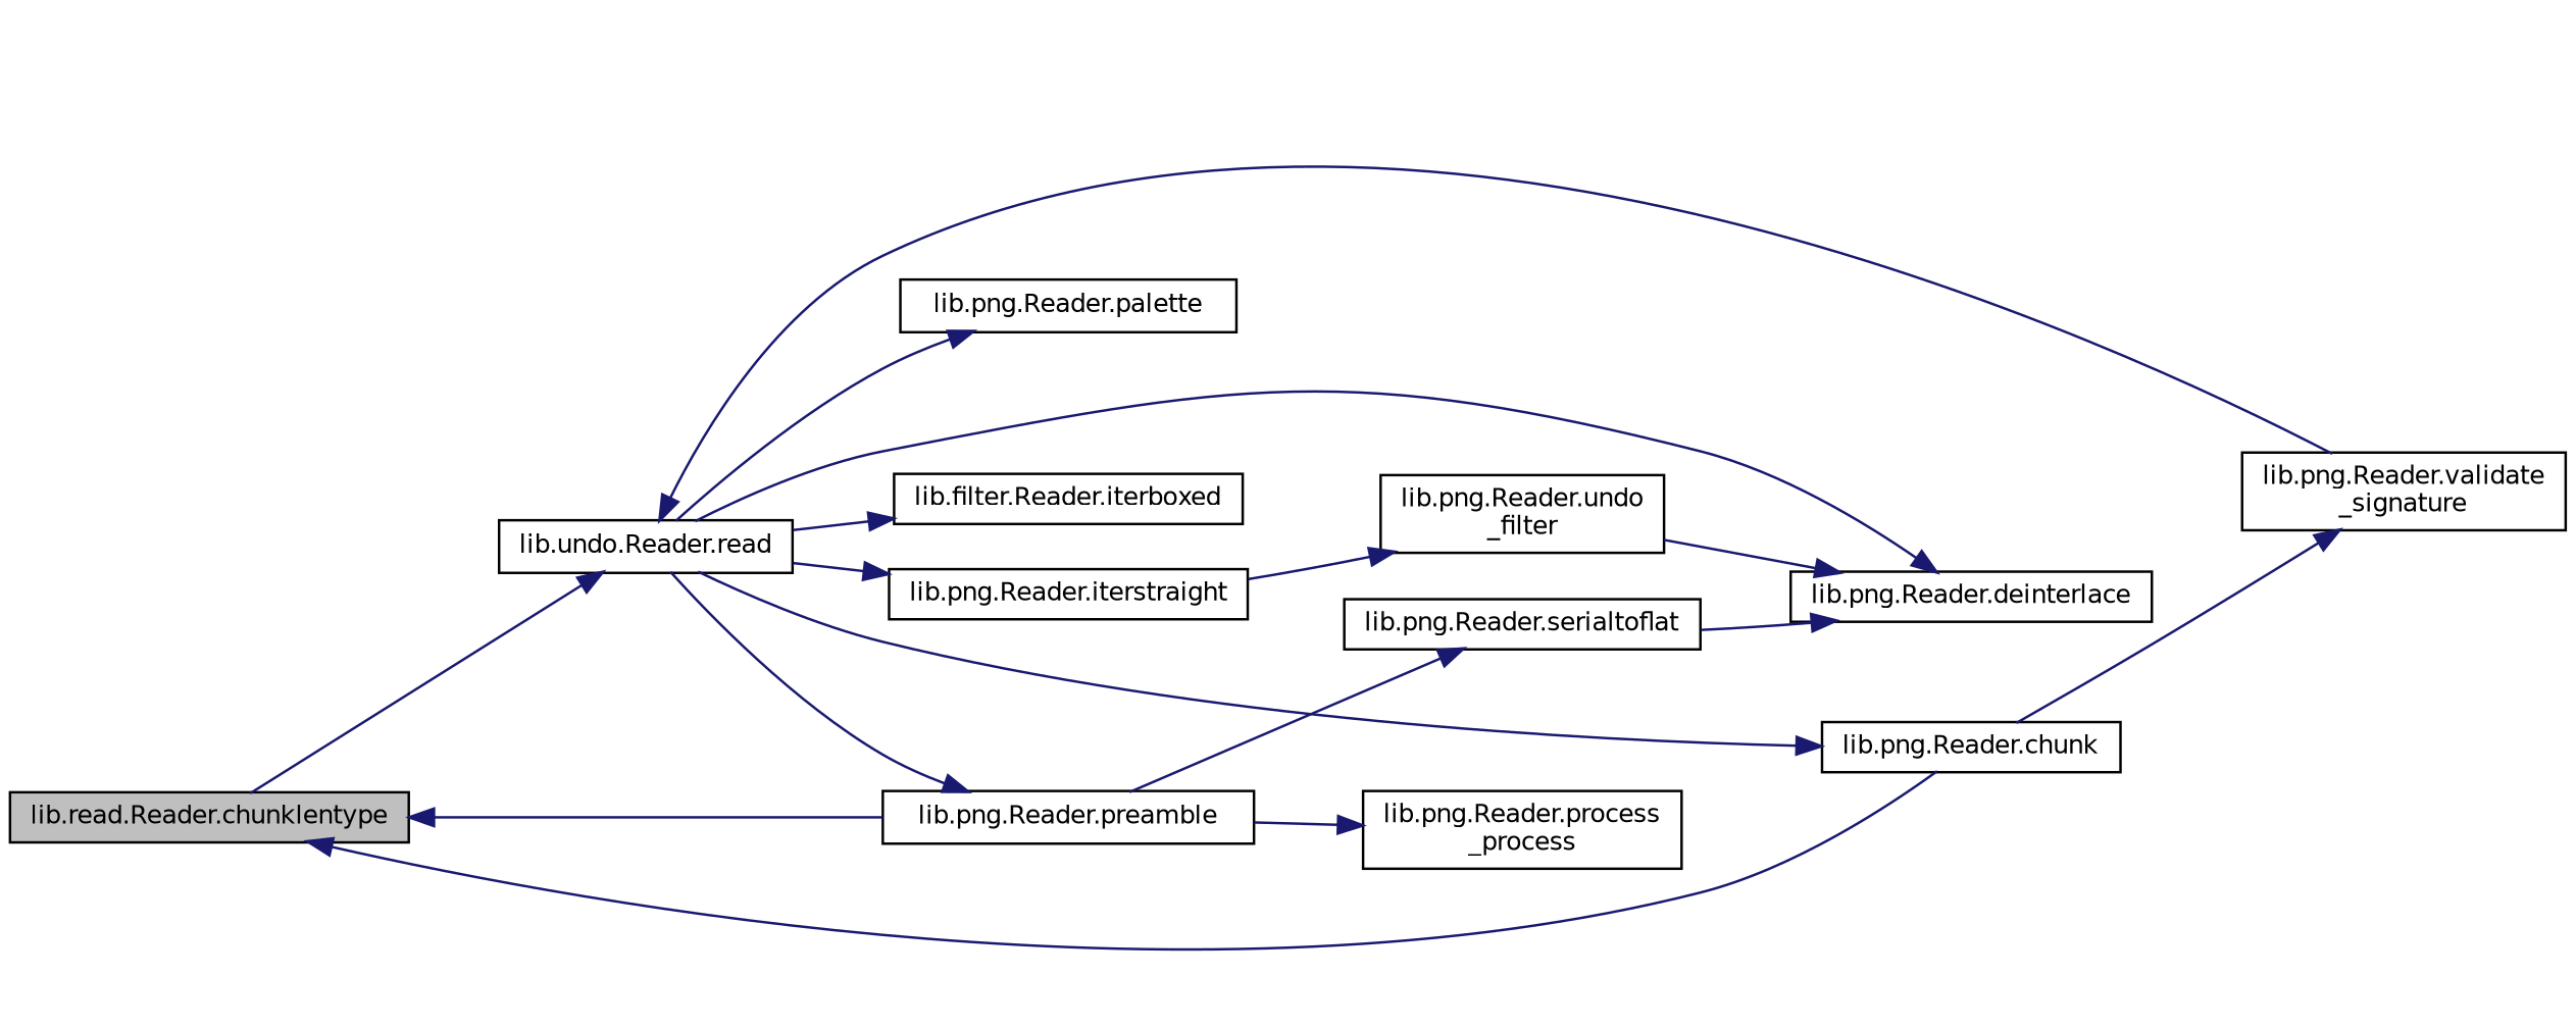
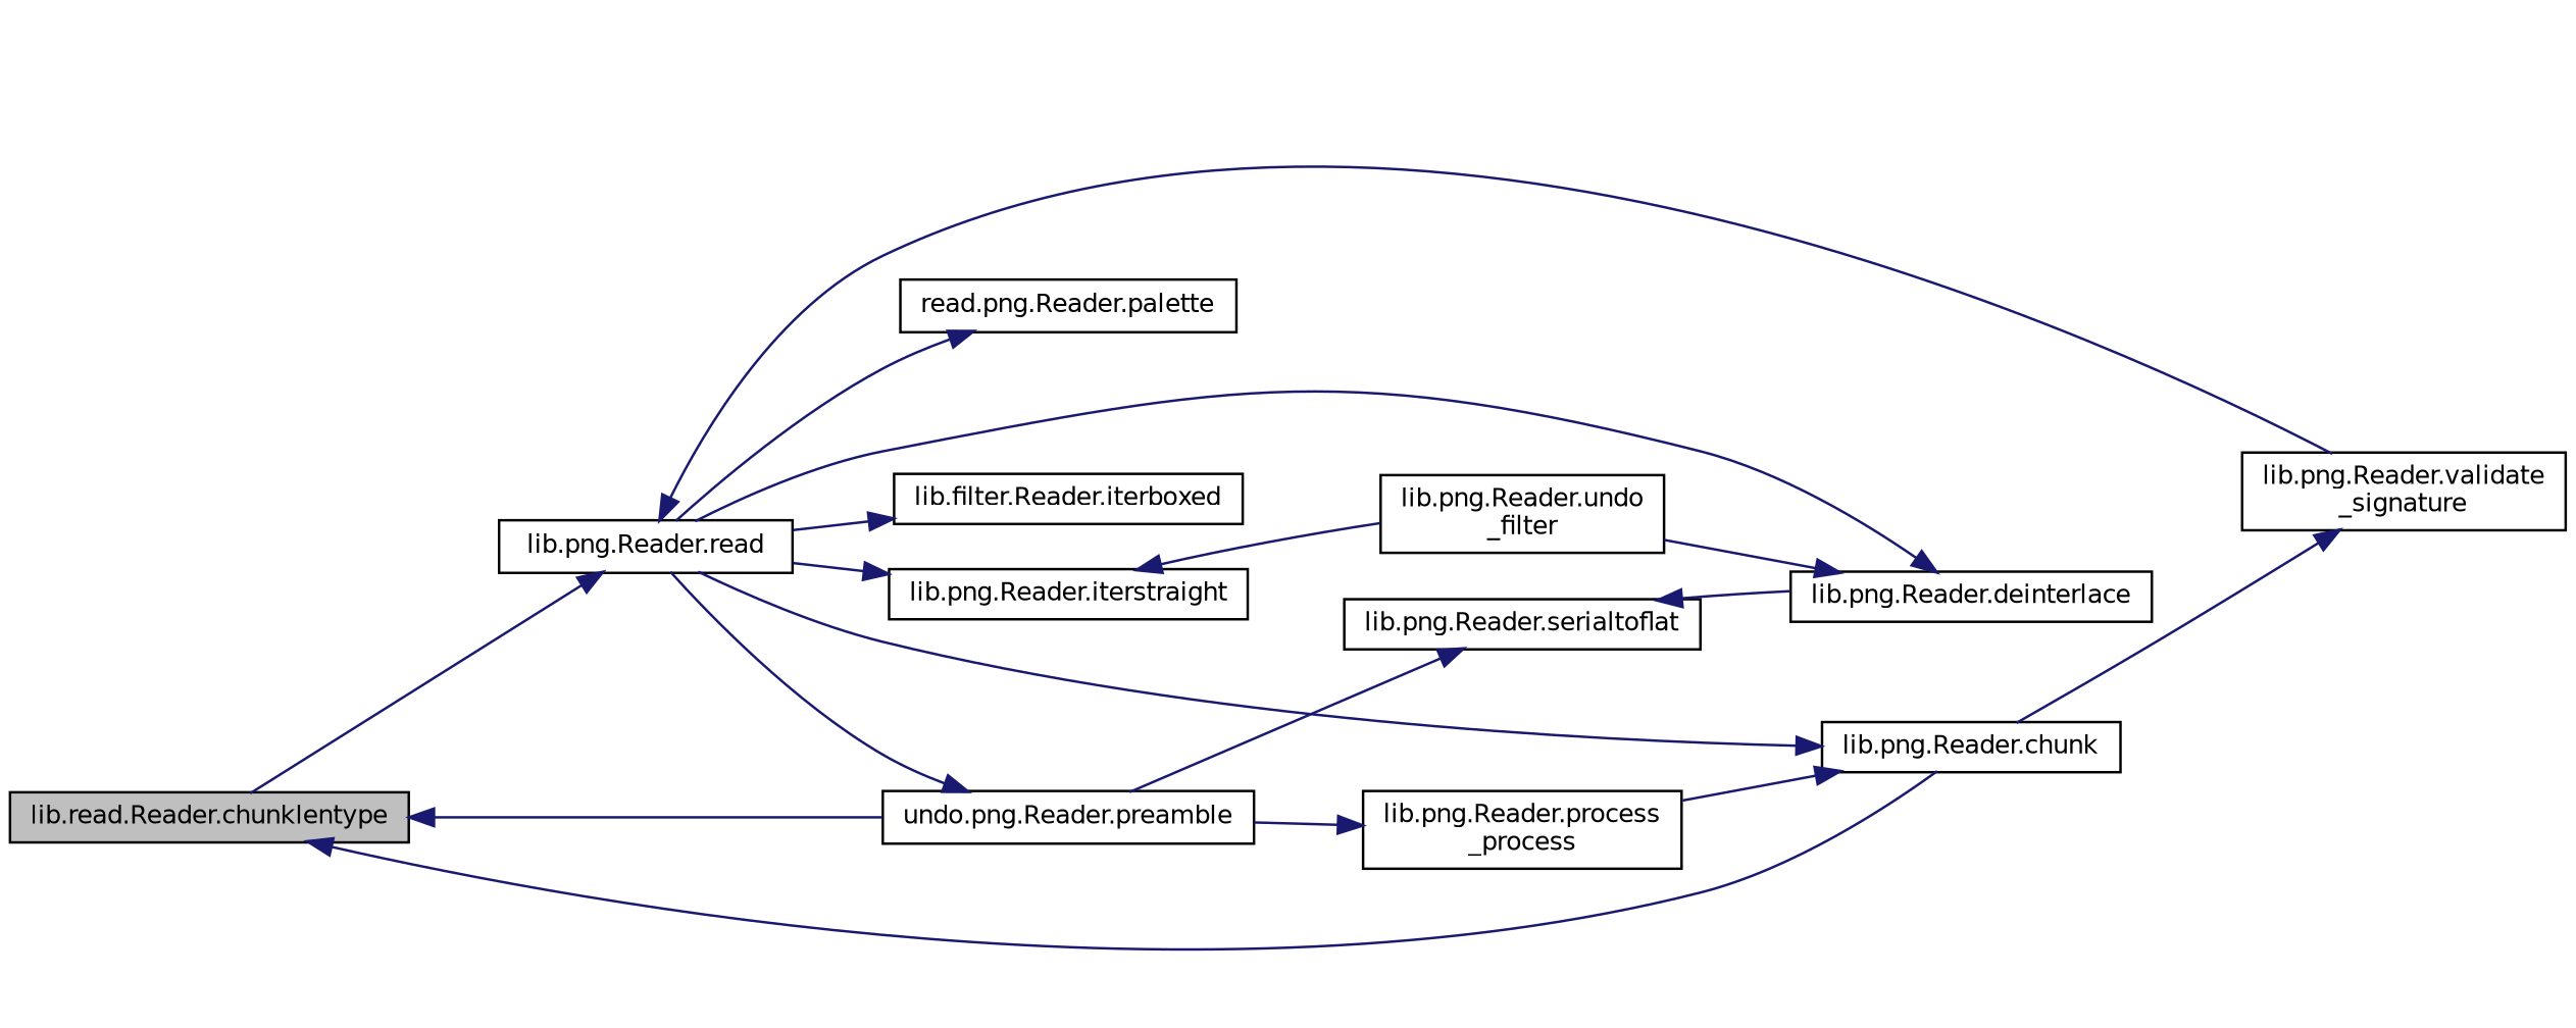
  digraph {
    rankdir=LR
    node [color=black fillcolor=white fontname=Helvetica fontsize=10 shape=record style=filled]
    edge [color=midnightblue fontname=Helvetica fontsize=10 labelfontname=Helvetica labelfontsize=10 style=solid]
    n1 [fillcolor=grey75 fontcolor=black height=0.2 label="lib.read.Reader.chunklentype" width=0.4]
-   n2 [height=0.2 label="lib.undo.Reader.read" width=0.4]
+   n2 [height=0.2 label="lib.png.Reader.read" width=0.4]
    n3 [height=0.2 label="lib.png.Reader.chunk" width=0.4]
-   n4 [height=0.2 label="lib.png.Reader.preamble" width=0.4]
+   n4 [height=0.2 label="undo.png.Reader.preamble" width=0.4]
    n5 [height=0.2 label="lib.png.Reader.deinterlace" width=0.4]
    n6 [height=0.2 label="lib.filter.Reader.iterboxed" width=0.4]
    n7 [height=0.2 label="lib.png.Reader.iterstraight" width=0.4]
-   n8 [height=0.2 label="lib.png.Reader.palette" width=0.4]
+   n8 [height=0.2 label="read.png.Reader.palette" width=0.4]
    n9 [height=0.2 label="lib.png.Reader.validate\l_signature" width=0.4]
    n10 [height=0.2 label="lib.png.Reader.process\l_process" width=0.4]
    n11 [height=0.2 label="lib.png.Reader.serialtoflat" width=0.4]
    n12 [height=0.2 label="lib.png.Reader.undo\l_filter" width=0.4]
    n1 -> n2
    n2 -> n3
    n2 -> n4
    n2 -> n5
    n2 -> n6
    n2 -> n7
    n2 -> n8
    n3 -> n1
    n3 -> n9
    n4 -> n1
    n4 -> n10
    n4 -> n11
-   n11 -> n5
-   n7 -> n12
+   n5 -> n11
+   n12 -> n7
    n9 -> n2
+   n10 -> n3
    n12 -> n5
  }
